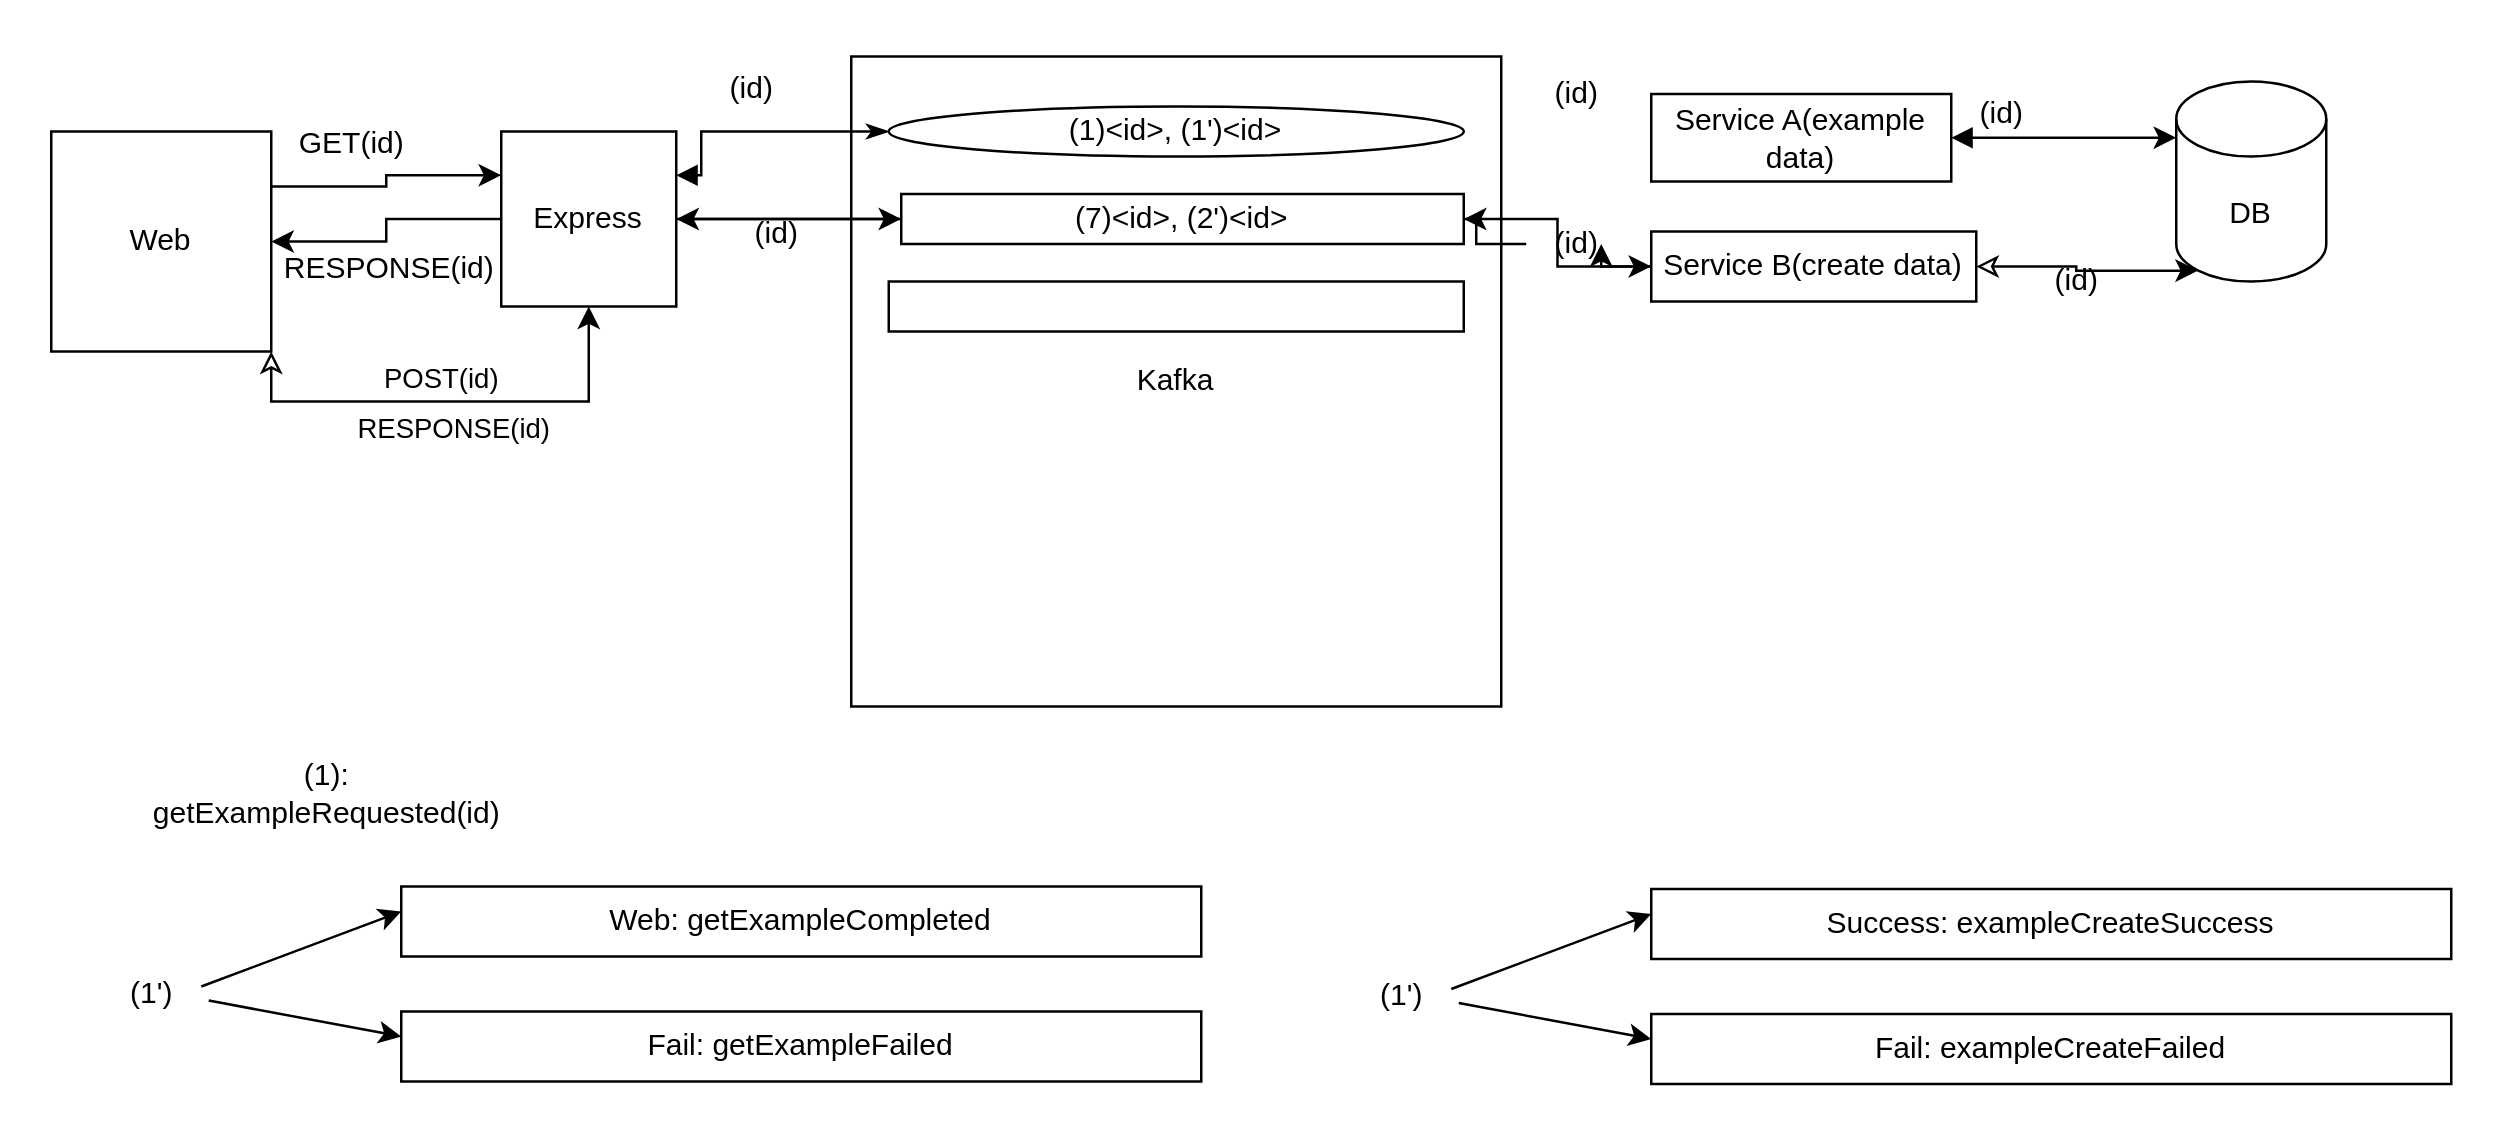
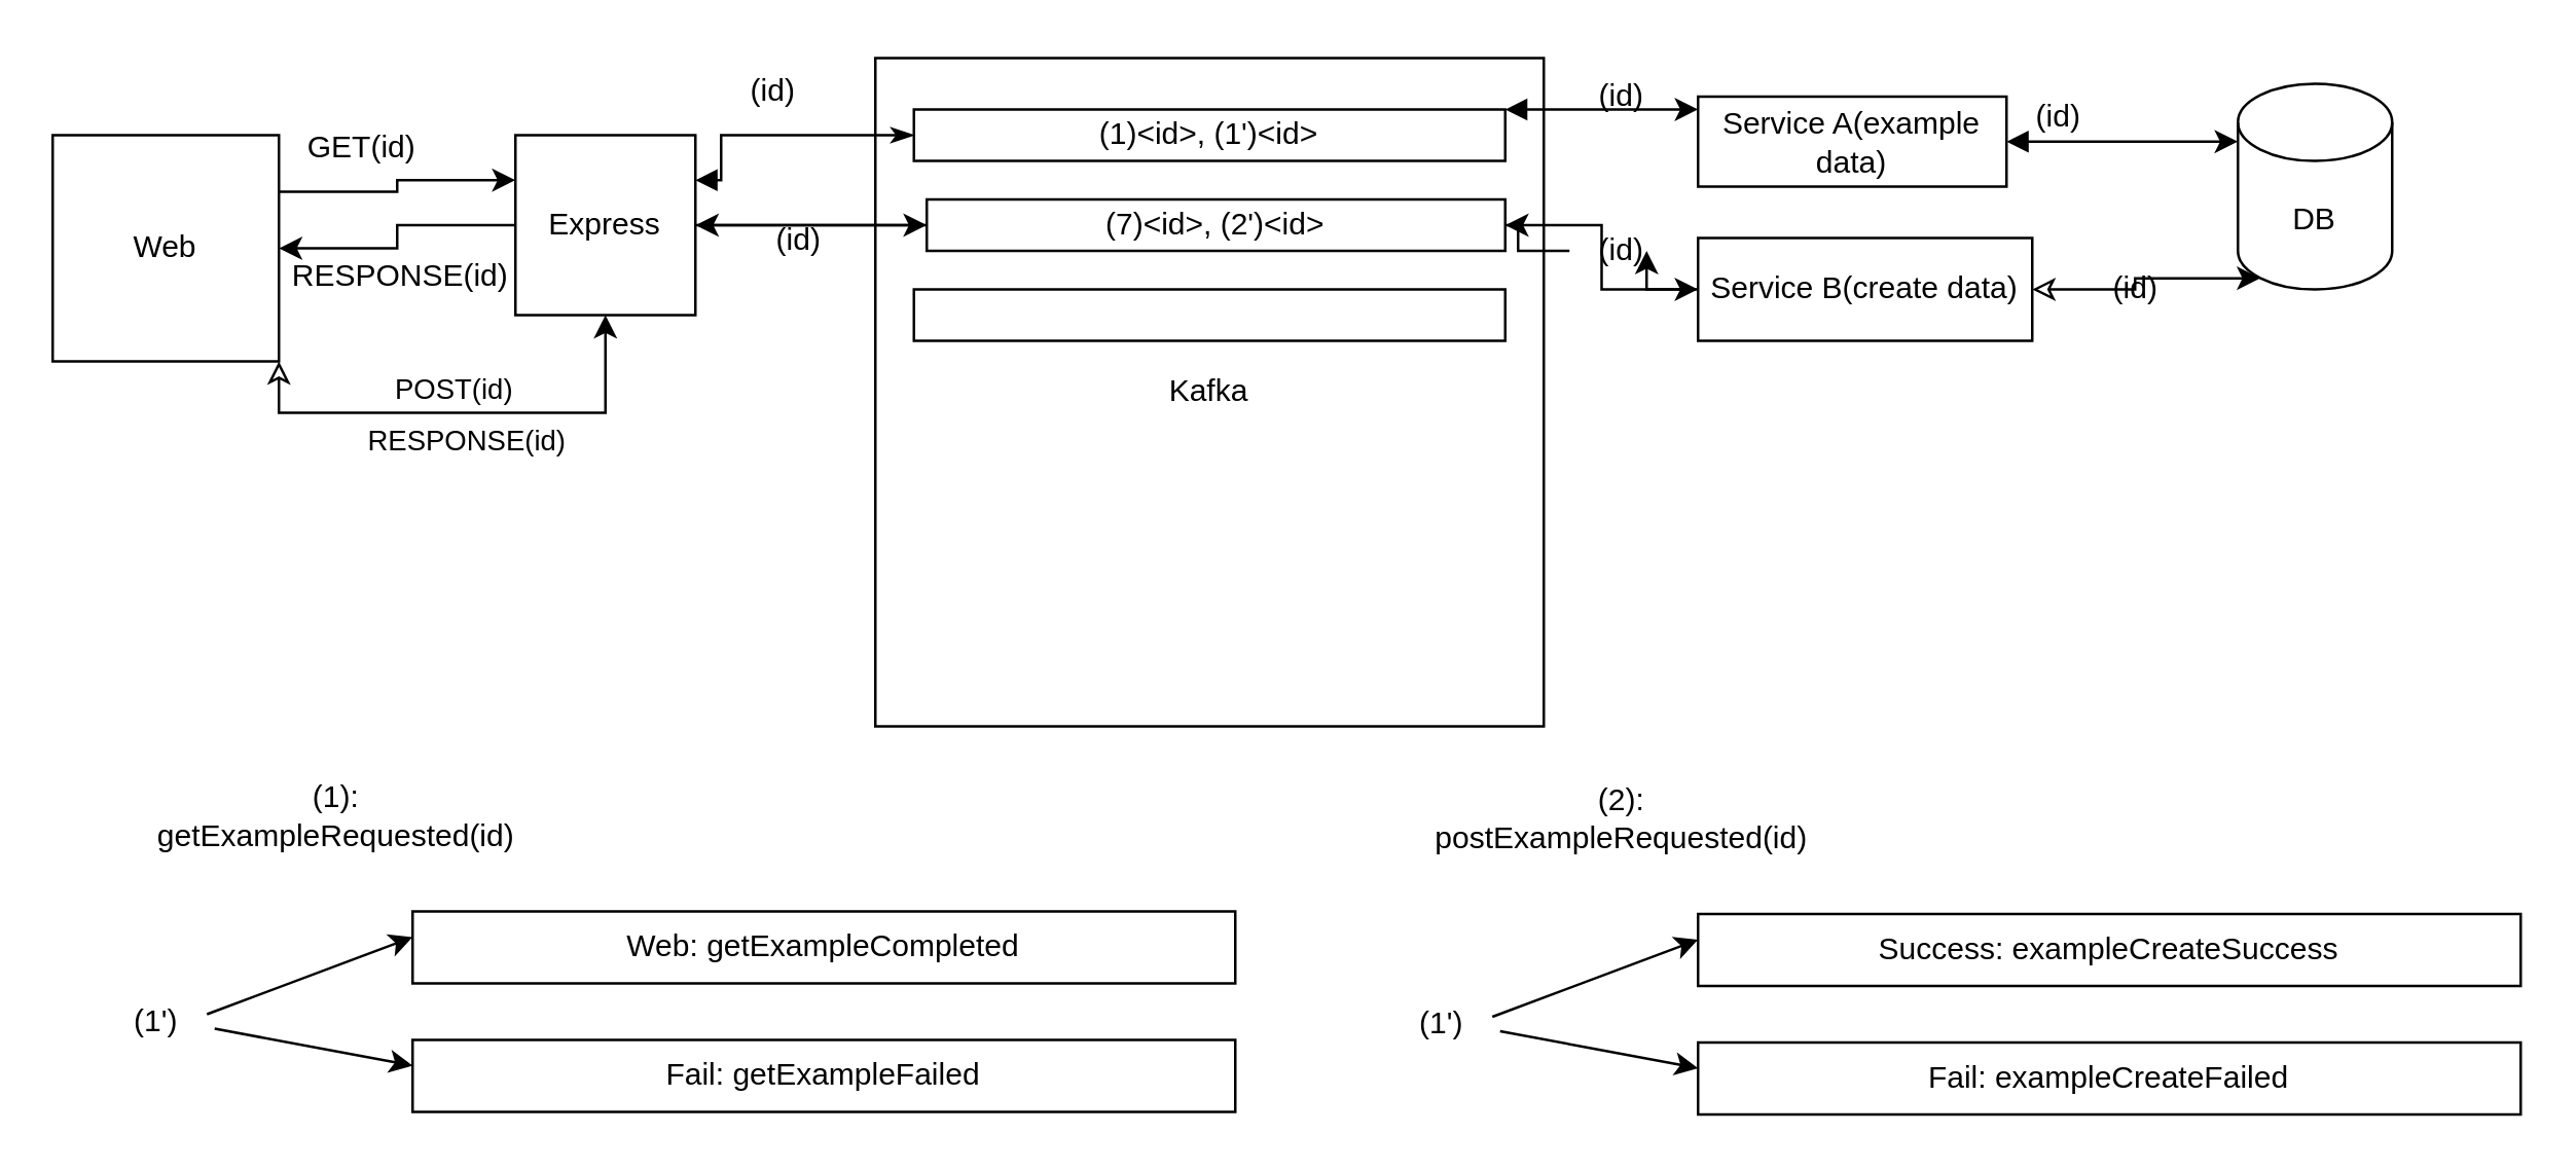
  <mxCell id="0" />
  <mxCell id="1" parent="0" />
  <mxCell id="2" value="Kafka" style="whiteSpace=wrap;html=1;aspect=fixed;" vertex="1" parent="1"><mxGeometry x="340" y="22" width="260" height="260" as="geometry" /></mxCell>
  <mxCell id="3" value="DB" style="shape=cylinder3;whiteSpace=wrap;html=1;boundedLbl=1;backgroundOutline=1;size=15;" vertex="1" parent="1"><mxGeometry x="870" y="32" width="60" height="80" as="geometry" /></mxCell>
  <mxCell id="4" style="edgeStyle=orthogonalEdgeStyle;rounded=0;orthogonalLoop=1;jettySize=auto;html=1;exitX=1;exitY=0.25;exitDx=0;exitDy=0;entryX=0;entryY=0.25;entryDx=0;entryDy=0;" edge="1" parent="1" source="8" target="12"><mxGeometry relative="1" as="geometry" /></mxCell>
  <mxCell id="5" style="edgeStyle=orthogonalEdgeStyle;rounded=0;orthogonalLoop=1;jettySize=auto;html=1;exitX=1;exitY=1;exitDx=0;exitDy=0;entryX=0.5;entryY=1;entryDx=0;entryDy=0;startArrow=classic;startFill=0;" edge="1" parent="1" source="8" target="12"><mxGeometry relative="1" as="geometry" /></mxCell>
  <mxCell id="6" value="POST(id)" style="edgeLabel;html=1;align=center;verticalAlign=middle;resizable=0;points=[];" vertex="1" connectable="0" parent="5"><mxGeometry x="0.008" y="4" relative="1" as="geometry"><mxPoint x="-6" y="-6" as="offset" /></mxGeometry></mxCell>
  <mxCell id="7" value="RESPONSE(id)" style="edgeLabel;html=1;align=center;verticalAlign=middle;resizable=0;points=[];" vertex="1" connectable="0" parent="5"><mxGeometry x="0.008" y="4" relative="1" as="geometry"><mxPoint x="-1" y="14" as="offset" /></mxGeometry></mxCell>
  <mxCell id="8" value="Web" style="whiteSpace=wrap;html=1;aspect=fixed;" vertex="1" parent="1"><mxGeometry x="20" y="52" width="88" height="88" as="geometry" /></mxCell>
  <mxCell id="9" style="edgeStyle=orthogonalEdgeStyle;rounded=0;orthogonalLoop=1;jettySize=auto;html=1;exitX=1;exitY=0.25;exitDx=0;exitDy=0;entryX=0;entryY=0.5;entryDx=0;entryDy=0;endArrow=classicThin;endFill=1;startArrow=block;startFill=1;" edge="1" parent="1" source="12" target="14"><mxGeometry relative="1" as="geometry"><Array as="points"><mxPoint x="280" y="70" /><mxPoint x="280" y="52" /></Array></mxGeometry></mxCell>
  <mxCell id="10" style="edgeStyle=orthogonalEdgeStyle;rounded=0;orthogonalLoop=1;jettySize=auto;html=1;exitX=0;exitY=0.5;exitDx=0;exitDy=0;entryX=1;entryY=0.5;entryDx=0;entryDy=0;" edge="1" parent="1" source="12" target="8"><mxGeometry relative="1" as="geometry" /></mxCell>
  <mxCell id="11" style="edgeStyle=orthogonalEdgeStyle;rounded=0;orthogonalLoop=1;jettySize=auto;html=1;" edge="1" parent="1" source="12" target="17"><mxGeometry relative="1" as="geometry" /></mxCell>
  <mxCell id="12" value="Express" style="whiteSpace=wrap;html=1;aspect=fixed;" vertex="1" parent="1"><mxGeometry x="200" y="52" width="70" height="70" as="geometry" /></mxCell>
- <mxCell id="14" value="(1)&amp;lt;id&amp;gt;, (1')&amp;lt;id&amp;gt;" style="ellipse;whiteSpace=wrap;html=1;" vertex="1" parent="1"><mxGeometry x="355" y="42" width="230" height="20" as="geometry" /></mxCell>
+ <mxCell id="13" value="" style="edgeStyle=orthogonalEdgeStyle;rounded=0;orthogonalLoop=1;jettySize=auto;html=1;startArrow=block;startFill=1;" edge="1" parent="1" source="14" target="21"><mxGeometry relative="1" as="geometry"><Array as="points"><mxPoint x="610" y="42" /><mxPoint x="610" y="42" /></Array></mxGeometry></mxCell>
+ <mxCell id="14" value="(1)&amp;lt;id&amp;gt;, (1')&amp;lt;id&amp;gt;" style="rounded=0;whiteSpace=wrap;html=1;" vertex="1" parent="1"><mxGeometry x="355" y="42" width="230" height="20" as="geometry" /></mxCell>
  <mxCell id="15" style="edgeStyle=orthogonalEdgeStyle;rounded=0;orthogonalLoop=1;jettySize=auto;html=1;entryX=0;entryY=0.5;entryDx=0;entryDy=0;" edge="1" parent="1" source="17" target="34"><mxGeometry relative="1" as="geometry" /></mxCell>
  <mxCell id="16" style="edgeStyle=orthogonalEdgeStyle;rounded=0;orthogonalLoop=1;jettySize=auto;html=1;entryX=1;entryY=0.5;entryDx=0;entryDy=0;" edge="1" parent="1" source="17" target="12"><mxGeometry relative="1" as="geometry" /></mxCell>
  <mxCell id="17" value="(7)&amp;lt;id&amp;gt;, (2')&amp;lt;id&amp;gt;" style="rounded=0;whiteSpace=wrap;html=1;" vertex="1" parent="1"><mxGeometry x="360" y="77" width="225" height="20" as="geometry" /></mxCell>
  <mxCell id="18" value="" style="rounded=0;whiteSpace=wrap;html=1;" vertex="1" parent="1"><mxGeometry x="355" y="112" width="230" height="20" as="geometry" /></mxCell>
  <mxCell id="19" value="GET(id)" style="text;html=1;align=center;verticalAlign=middle;resizable=0;points=[];autosize=1;strokeColor=none;fillColor=none;" vertex="1" parent="1"><mxGeometry x="105" y="42" width="70" height="30" as="geometry" /></mxCell>
  <mxCell id="20" style="edgeStyle=orthogonalEdgeStyle;rounded=0;orthogonalLoop=1;jettySize=auto;html=1;exitX=1;exitY=0.5;exitDx=0;exitDy=0;startArrow=block;startFill=1;" edge="1" parent="1" source="21" target="3"><mxGeometry relative="1" as="geometry"><Array as="points"><mxPoint x="850" y="55" /><mxPoint x="850" y="55" /></Array></mxGeometry></mxCell>
  <mxCell id="21" value="Service A(example data)" style="rounded=0;whiteSpace=wrap;html=1;" vertex="1" parent="1"><mxGeometry x="660" y="37" width="120" height="35" as="geometry" /></mxCell>
  <mxCell id="22" value="(id)" style="text;html=1;align=center;verticalAlign=middle;resizable=0;points=[];autosize=1;strokeColor=none;fillColor=none;" vertex="1" parent="1"><mxGeometry x="610" y="22" width="40" height="30" as="geometry" /></mxCell>
  <mxCell id="23" value="&lt;span style=&quot;text-wrap: wrap;&quot;&gt;(1): getExampleRequested(id)&lt;/span&gt;" style="text;html=1;align=center;verticalAlign=middle;resizable=0;points=[];autosize=1;strokeColor=none;fillColor=none;" vertex="1" parent="1"><mxGeometry x="40" y="302" width="180" height="30" as="geometry" /></mxCell>
  <mxCell id="24" value="RESPONSE(id)" style="text;html=1;align=center;verticalAlign=middle;resizable=0;points=[];autosize=1;strokeColor=none;fillColor=none;" vertex="1" parent="1"><mxGeometry x="100" y="92" width="110" height="30" as="geometry" /></mxCell>
  <mxCell id="25" value="(id)" style="text;html=1;align=center;verticalAlign=middle;resizable=0;points=[];autosize=1;strokeColor=none;fillColor=none;" vertex="1" parent="1"><mxGeometry x="280" y="20" width="40" height="30" as="geometry" /></mxCell>
  <mxCell id="26" value="(id)" style="text;html=1;align=center;verticalAlign=middle;resizable=0;points=[];autosize=1;strokeColor=none;fillColor=none;" vertex="1" parent="1"><mxGeometry x="780" y="30" width="40" height="30" as="geometry" /></mxCell>
  <mxCell id="27" value="(id)" style="text;html=1;align=center;verticalAlign=middle;resizable=0;points=[];autosize=1;strokeColor=none;fillColor=none;" vertex="1" parent="1"><mxGeometry x="810" y="97" width="40" height="30" as="geometry" /></mxCell>
  <mxCell id="28" value="(1')" style="text;html=1;align=center;verticalAlign=middle;resizable=0;points=[];autosize=1;strokeColor=none;fillColor=none;" vertex="1" parent="1"><mxGeometry x="40" y="382" width="40" height="30" as="geometry" /></mxCell>
  <mxCell id="29" value="" style="endArrow=classic;html=1;rounded=0;" edge="1" parent="1"><mxGeometry width="50" height="50" relative="1" as="geometry"><mxPoint x="80" y="394" as="sourcePoint" /><mxPoint x="160" y="364" as="targetPoint" /></mxGeometry></mxCell>
  <mxCell id="30" value="" style="endArrow=classic;html=1;rounded=0;exitX=1.075;exitY=0.587;exitDx=0;exitDy=0;exitPerimeter=0;" edge="1" parent="1" source="28"><mxGeometry width="50" height="50" relative="1" as="geometry"><mxPoint x="80" y="414" as="sourcePoint" /><mxPoint x="160" y="414" as="targetPoint" /></mxGeometry></mxCell>
  <mxCell id="31" value="Web: getExampleCompleted" style="rounded=0;whiteSpace=wrap;html=1;" vertex="1" parent="1"><mxGeometry x="160" y="354" width="320" height="28" as="geometry" /></mxCell>
  <mxCell id="32" value="Fail: getExampleFailed" style="rounded=0;whiteSpace=wrap;html=1;" vertex="1" parent="1"><mxGeometry x="160" y="404" width="320" height="28" as="geometry" /></mxCell>
  <mxCell id="33" style="edgeStyle=orthogonalEdgeStyle;rounded=0;orthogonalLoop=1;jettySize=auto;html=1;" edge="1" parent="1" source="37" target="17"><mxGeometry relative="1" as="geometry" /></mxCell>
- <mxCell id="34" value="Service B(create data)" style="rounded=0;whiteSpace=wrap;html=1;" vertex="1" parent="1"><mxGeometry x="660" y="92" width="130" height="28" as="geometry" /></mxCell>
+ <mxCell id="34" value="Service B(create data)" style="rounded=0;whiteSpace=wrap;html=1;" vertex="1" parent="1"><mxGeometry x="660" y="92" width="130" height="40" as="geometry" /></mxCell>
  <mxCell id="35" style="edgeStyle=orthogonalEdgeStyle;rounded=0;orthogonalLoop=1;jettySize=auto;html=1;entryX=0.145;entryY=1;entryDx=0;entryDy=-4.35;entryPerimeter=0;startArrow=classic;startFill=0;" edge="1" parent="1" source="34" target="3"><mxGeometry relative="1" as="geometry" /></mxCell>
  <mxCell id="36" value="" style="edgeStyle=orthogonalEdgeStyle;rounded=0;orthogonalLoop=1;jettySize=auto;html=1;" edge="1" parent="1" source="34" target="37"><mxGeometry relative="1" as="geometry"><mxPoint x="660" y="106" as="sourcePoint" /><mxPoint x="585" y="87" as="targetPoint" /></mxGeometry></mxCell>
  <mxCell id="37" value="(id)" style="text;html=1;align=center;verticalAlign=middle;resizable=0;points=[];autosize=1;strokeColor=none;fillColor=none;" vertex="1" parent="1"><mxGeometry x="610" y="82" width="40" height="30" as="geometry" /></mxCell>
  <mxCell id="38" value="(id)" style="text;html=1;align=center;verticalAlign=middle;resizable=0;points=[];autosize=1;strokeColor=none;fillColor=none;" vertex="1" parent="1"><mxGeometry x="290" y="78" width="40" height="30" as="geometry" /></mxCell>
+ <mxCell id="39" value="&lt;span style=&quot;text-wrap: wrap;&quot;&gt;(2): postExampleRequested(id)&lt;/span&gt;" style="text;html=1;align=center;verticalAlign=middle;resizable=0;points=[];autosize=1;strokeColor=none;fillColor=none;" vertex="1" parent="1"><mxGeometry x="535" y="303" width="190" height="30" as="geometry" /></mxCell>
  <mxCell id="40" value="(1')" style="text;html=1;align=center;verticalAlign=middle;resizable=0;points=[];autosize=1;strokeColor=none;fillColor=none;" vertex="1" parent="1"><mxGeometry x="540" y="383" width="40" height="30" as="geometry" /></mxCell>
  <mxCell id="41" value="" style="endArrow=classic;html=1;rounded=0;" edge="1" parent="1"><mxGeometry width="50" height="50" relative="1" as="geometry"><mxPoint x="580" y="395" as="sourcePoint" /><mxPoint x="660" y="365" as="targetPoint" /></mxGeometry></mxCell>
  <mxCell id="42" value="" style="endArrow=classic;html=1;rounded=0;exitX=1.075;exitY=0.587;exitDx=0;exitDy=0;exitPerimeter=0;" edge="1" source="40" parent="1"><mxGeometry width="50" height="50" relative="1" as="geometry"><mxPoint x="580" y="415" as="sourcePoint" /><mxPoint x="660" y="415" as="targetPoint" /></mxGeometry></mxCell>
  <mxCell id="43" value="Success: exampleCreateSuccess" style="rounded=0;whiteSpace=wrap;html=1;" vertex="1" parent="1"><mxGeometry x="660" y="355" width="320" height="28" as="geometry" /></mxCell>
  <mxCell id="44" value="Fail: exampleCreateFailed" style="rounded=0;whiteSpace=wrap;html=1;" vertex="1" parent="1"><mxGeometry x="660" y="405" width="320" height="28" as="geometry" /></mxCell>
